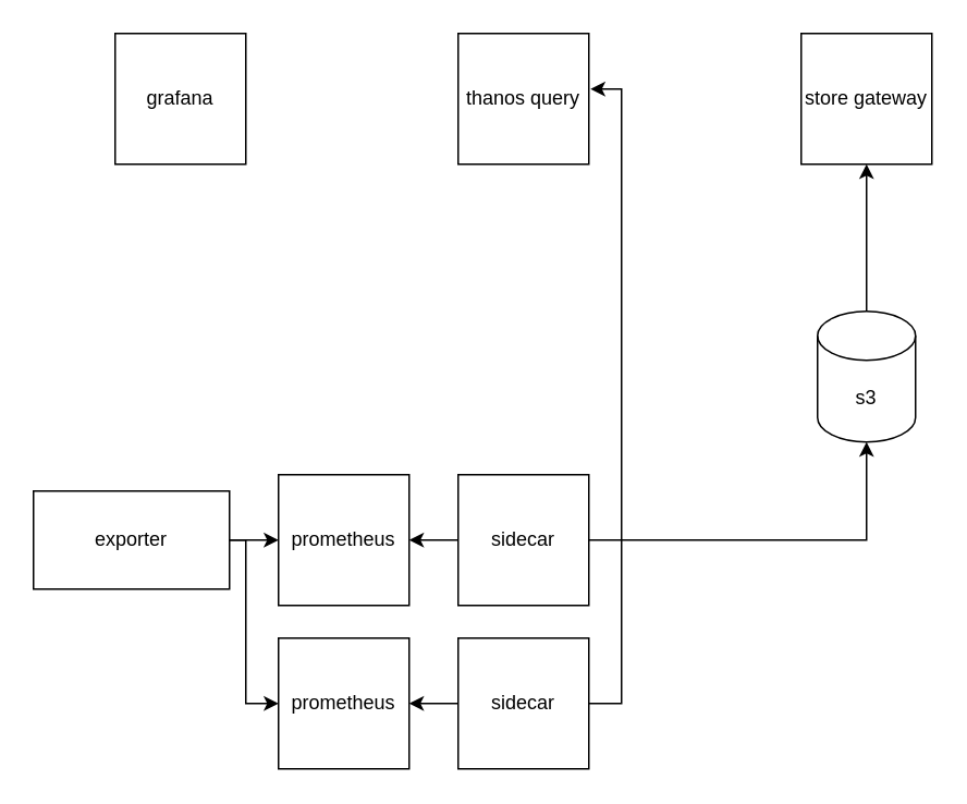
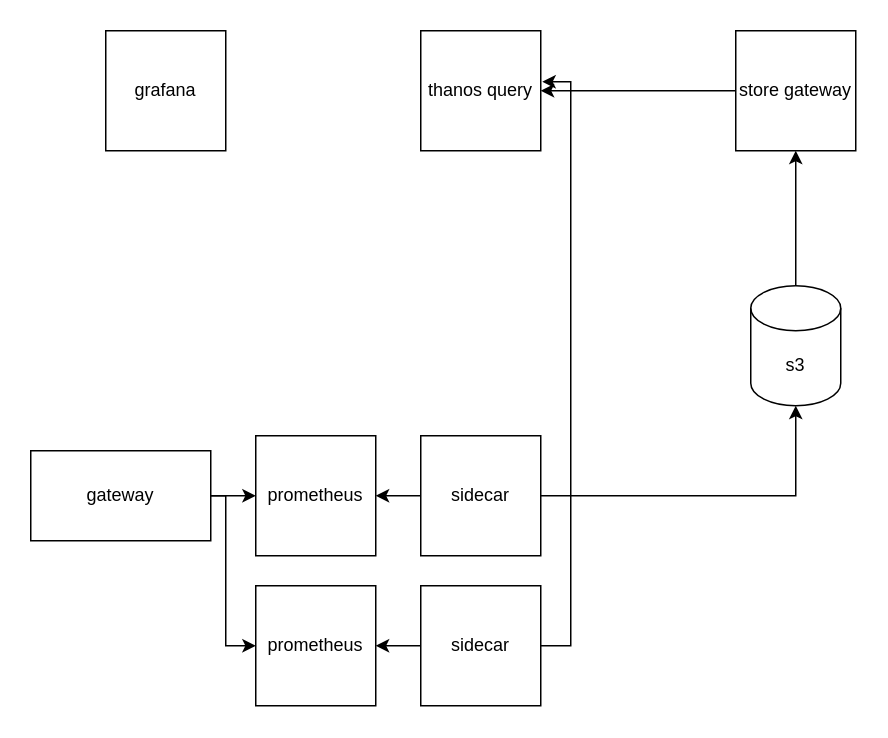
  <mxCell id="0" />
  <mxCell id="1" parent="0" />
  <mxCell id="2" value="" style="edgeStyle=orthogonalEdgeStyle;rounded=0;orthogonalLoop=1;jettySize=auto;html=1;" edge="1" parent="1" source="4" target="5"><mxGeometry relative="1" as="geometry"><Array as="points"><mxPoint x="150" y="330" /><mxPoint x="150" y="330" /></Array></mxGeometry></mxCell>
  <mxCell id="3" style="edgeStyle=orthogonalEdgeStyle;rounded=0;orthogonalLoop=1;jettySize=auto;html=1;entryX=0;entryY=0.5;entryDx=0;entryDy=0;" edge="1" parent="1" source="4" target="11"><mxGeometry relative="1" as="geometry"><Array as="points"><mxPoint x="150" y="330" /><mxPoint x="150" y="430" /></Array></mxGeometry></mxCell>
- <mxCell id="4" value="exporter" style="rounded=0;whiteSpace=wrap;html=1;" vertex="1" parent="1"><mxGeometry x="20" y="300" width="120" height="60" as="geometry" /></mxCell>
+ <mxCell id="4" value="gateway" style="rounded=0;whiteSpace=wrap;html=1;" vertex="1" parent="1"><mxGeometry x="20" y="300" width="120" height="60" as="geometry" /></mxCell>
  <mxCell id="5" value="prometheus" style="whiteSpace=wrap;html=1;aspect=fixed;" vertex="1" parent="1"><mxGeometry x="170" y="290" width="80" height="80" as="geometry" /></mxCell>
  <mxCell id="6" style="edgeStyle=orthogonalEdgeStyle;rounded=0;orthogonalLoop=1;jettySize=auto;html=1;" edge="1" parent="1" source="8" target="5"><mxGeometry relative="1" as="geometry" /></mxCell>
  <mxCell id="7" style="edgeStyle=orthogonalEdgeStyle;rounded=0;orthogonalLoop=1;jettySize=auto;html=1;entryX=0.5;entryY=1;entryDx=0;entryDy=0;entryPerimeter=0;" edge="1" parent="1" source="8" target="16"><mxGeometry relative="1" as="geometry" /></mxCell>
  <mxCell id="8" value="sidecar" style="whiteSpace=wrap;html=1;aspect=fixed;" vertex="1" parent="1"><mxGeometry x="280" y="290" width="80" height="80" as="geometry" /></mxCell>
  <mxCell id="9" value="thanos query" style="whiteSpace=wrap;html=1;aspect=fixed;" vertex="1" parent="1"><mxGeometry x="280" y="20" width="80" height="80" as="geometry" /></mxCell>
  <mxCell id="10" value="grafana" style="whiteSpace=wrap;html=1;aspect=fixed;" vertex="1" parent="1"><mxGeometry x="70" y="20" width="80" height="80" as="geometry" /></mxCell>
  <mxCell id="11" value="prometheus" style="whiteSpace=wrap;html=1;aspect=fixed;" vertex="1" parent="1"><mxGeometry x="170" y="390" width="80" height="80" as="geometry" /></mxCell>
  <mxCell id="12" style="edgeStyle=orthogonalEdgeStyle;rounded=0;orthogonalLoop=1;jettySize=auto;html=1;entryX=1;entryY=0.5;entryDx=0;entryDy=0;" edge="1" parent="1" source="14" target="11"><mxGeometry relative="1" as="geometry" /></mxCell>
  <mxCell id="13" style="edgeStyle=orthogonalEdgeStyle;rounded=0;orthogonalLoop=1;jettySize=auto;html=1;entryX=1.013;entryY=0.425;entryDx=0;entryDy=0;entryPerimeter=0;" edge="1" parent="1" source="14" target="9"><mxGeometry relative="1" as="geometry"><Array as="points"><mxPoint x="380" y="430" /><mxPoint x="380" y="54" /></Array></mxGeometry></mxCell>
  <mxCell id="14" value="sidecar" style="whiteSpace=wrap;html=1;aspect=fixed;" vertex="1" parent="1"><mxGeometry x="280" y="390" width="80" height="80" as="geometry" /></mxCell>
  <mxCell id="15" style="edgeStyle=orthogonalEdgeStyle;rounded=0;orthogonalLoop=1;jettySize=auto;html=1;" edge="1" parent="1" source="16" target="18"><mxGeometry relative="1" as="geometry" /></mxCell>
  <mxCell id="16" value="s3" style="shape=cylinder3;whiteSpace=wrap;html=1;boundedLbl=1;backgroundOutline=1;size=15;" vertex="1" parent="1"><mxGeometry x="500" y="190" width="60" height="80" as="geometry" /></mxCell>
+ <mxCell id="17" style="edgeStyle=orthogonalEdgeStyle;rounded=0;orthogonalLoop=1;jettySize=auto;html=1;" edge="1" parent="1" source="18" target="9"><mxGeometry relative="1" as="geometry" /></mxCell>
  <mxCell id="18" value="store gateway" style="whiteSpace=wrap;html=1;aspect=fixed;" vertex="1" parent="1"><mxGeometry x="490" y="20" width="80" height="80" as="geometry" /></mxCell>
